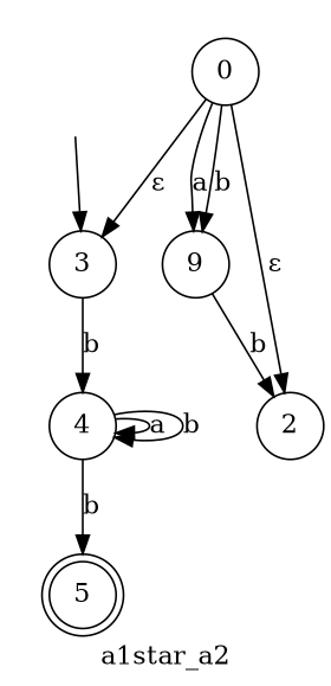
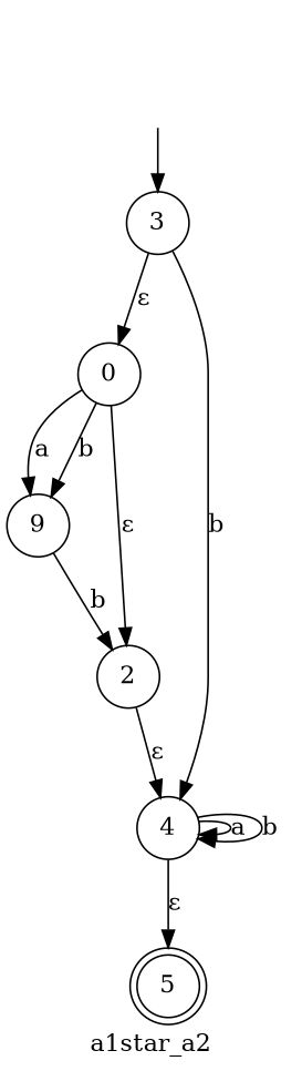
  digraph {
    fontname="DejaVu Serif"
    label=a1star_a2
    rankdir=TB
    node [fontname="DejaVu Serif" shape=circle]
    edge [fontname="DejaVu Serif"]
    5 [shape=doublecircle]
    __I__ [style=invis width=0]
    3
    0
    4
    n6 [label=9]
    2
    __I__ -> 3
-   0 -> 3 [label="ε"]
+   3 -> 0 [label="ε"]
    3 -> 4 [label=b]
    0 -> n6 [label=a]
    0 -> n6 [label=b]
    0 -> 2 [label="ε"]
-   4 -> 5 [label=b]
+   4 -> 5 [label="ε"]
    4 -> 4 [label=a]
    4 -> 4 [label=b]
    n6 -> 2 [label=b]
+   2 -> 4 [label="ε"]
  }
